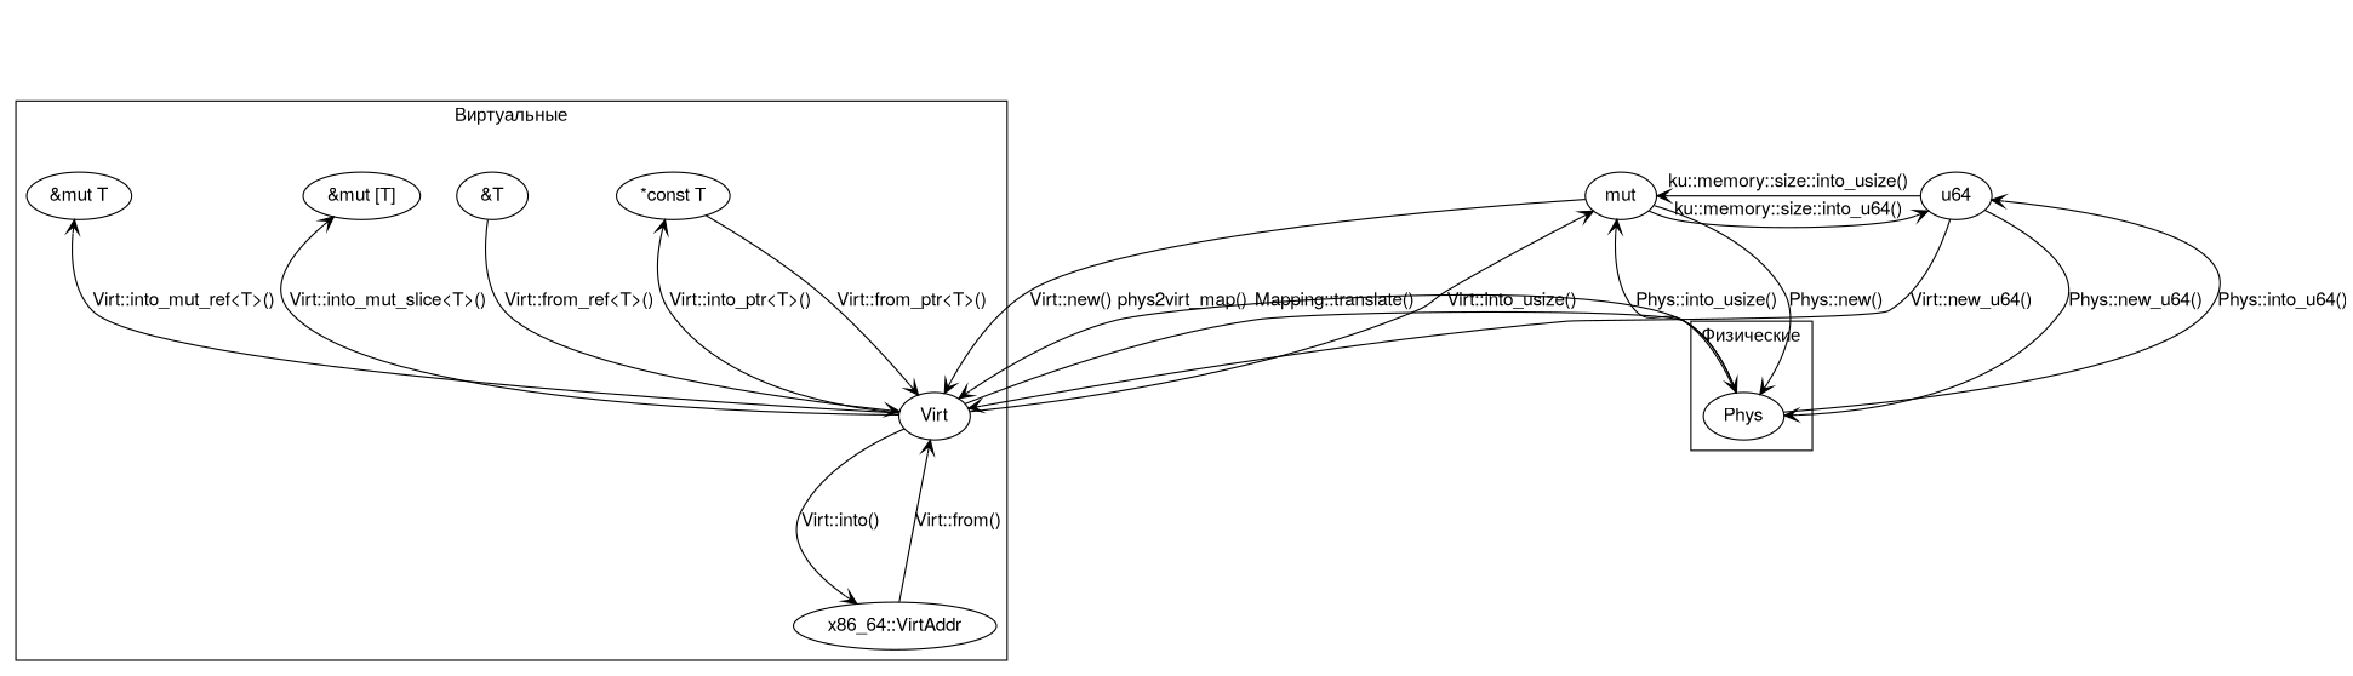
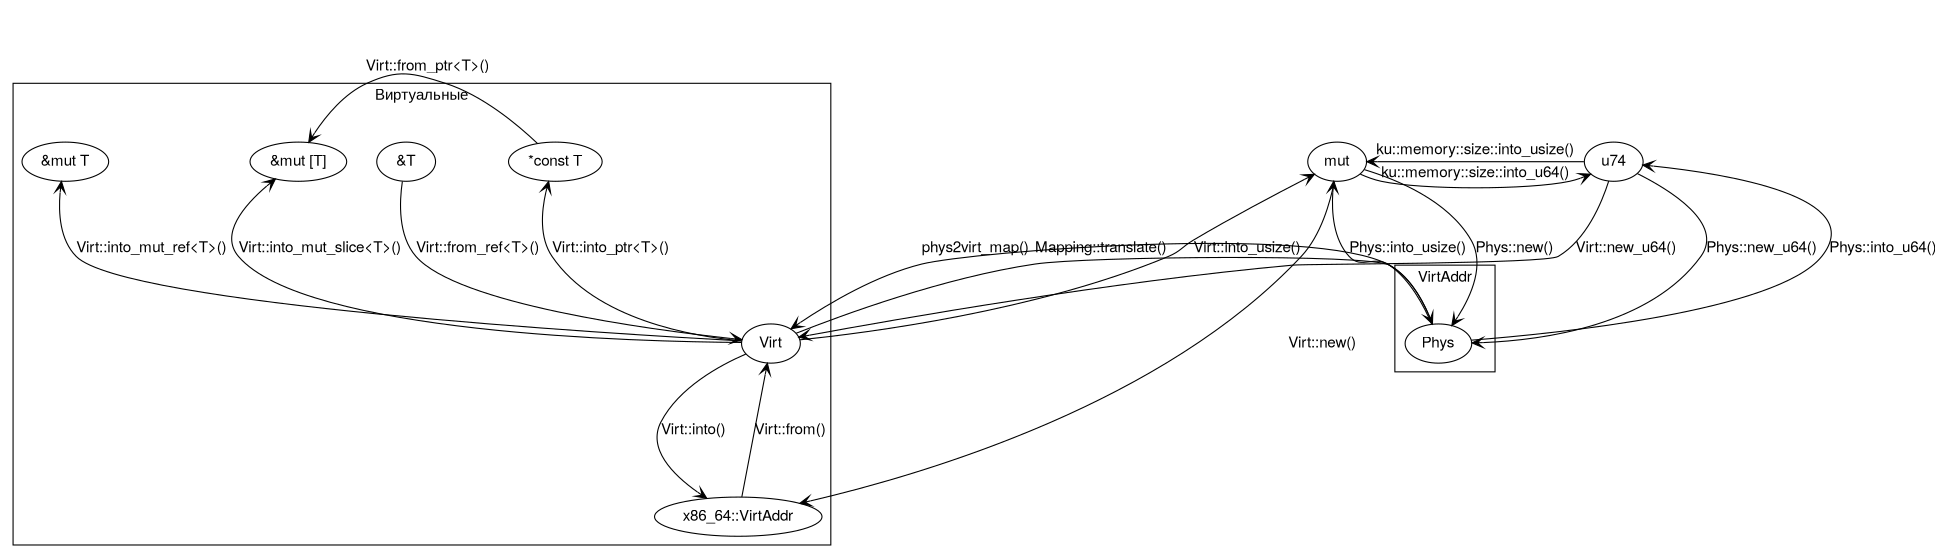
  digraph {
    fontname="Helvetica,Arial,sans-serif"
    rankdir=TB
    ranksep=1.5
    node [fontname="Helvetica,Arial,sans-serif"]
    edge [arrowhead=vee fontname="Helvetica,Arial,sans-serif"]
    n1 [label=mut]
-   n2 [label=u64]
+   n2 [label=u74]
    n3 [label="*const T"]
    n4 [label="&T"]
    n5 [label="&mut T"]
    n6 [label="&mut [T]"]
    n7 [label=Virt]
    n8 [label="x86_64::VirtAddr"]
    n9 [label=Phys]
    subgraph sub_1 {
      rank=same
      n1
      n2
    }
    subgraph cluster_2 {
      label="Виртуальные"
      labelloc=t
      n7
      n8
      subgraph sub_3 {
        label="Виртуальные"
        labelloc=t
        rank=same
        n3
        n4
        n5
        n6
      }
    }
    subgraph cluster_4 {
-     label="Физические"
+     label=VirtAddr
      labelloc=t
      n9
    }
    n1 -> n2 [label="ku::memory::size::into_u64()"]
-   n1 -> n7 [label="Virt::new()"]
+   n1 -> n8 [label="Virt::new()"]
    n1 -> n9 [label="Phys::new()"]
    n2 -> n1 [label="ku::memory::size::into_usize()"]
    n2 -> n7 [label="Virt::new_u64()"]
    n2 -> n9 [label="Phys::new_u64()"]
-   n3 -> n7 [label="Virt::from_ptr<T>()"]
+   n3 -> n6 [label="Virt::from_ptr<T>()"]
    n4 -> n7 [label="Virt::from_ref<T>()"]
    n7 -> n1 [label="Virt::into_usize()"]
    n7 -> n3 [label="Virt::into_ptr<T>()"]
    n7 -> n5 [label="Virt::into_mut_ref<T>()"]
    n7 -> n6 [label="Virt::into_mut_slice<T>()"]
    n7 -> n8 [label="Virt::into()"]
    n7 -> n9 [label="Mapping::translate()"]
    n8 -> n7 [label="Virt::from()"]
    n9 -> n1 [label="Phys::into_usize()"]
    n9 -> n2 [label="Phys::into_u64()"]
    n9 -> n7 [label="phys2virt_map()"]
  }
